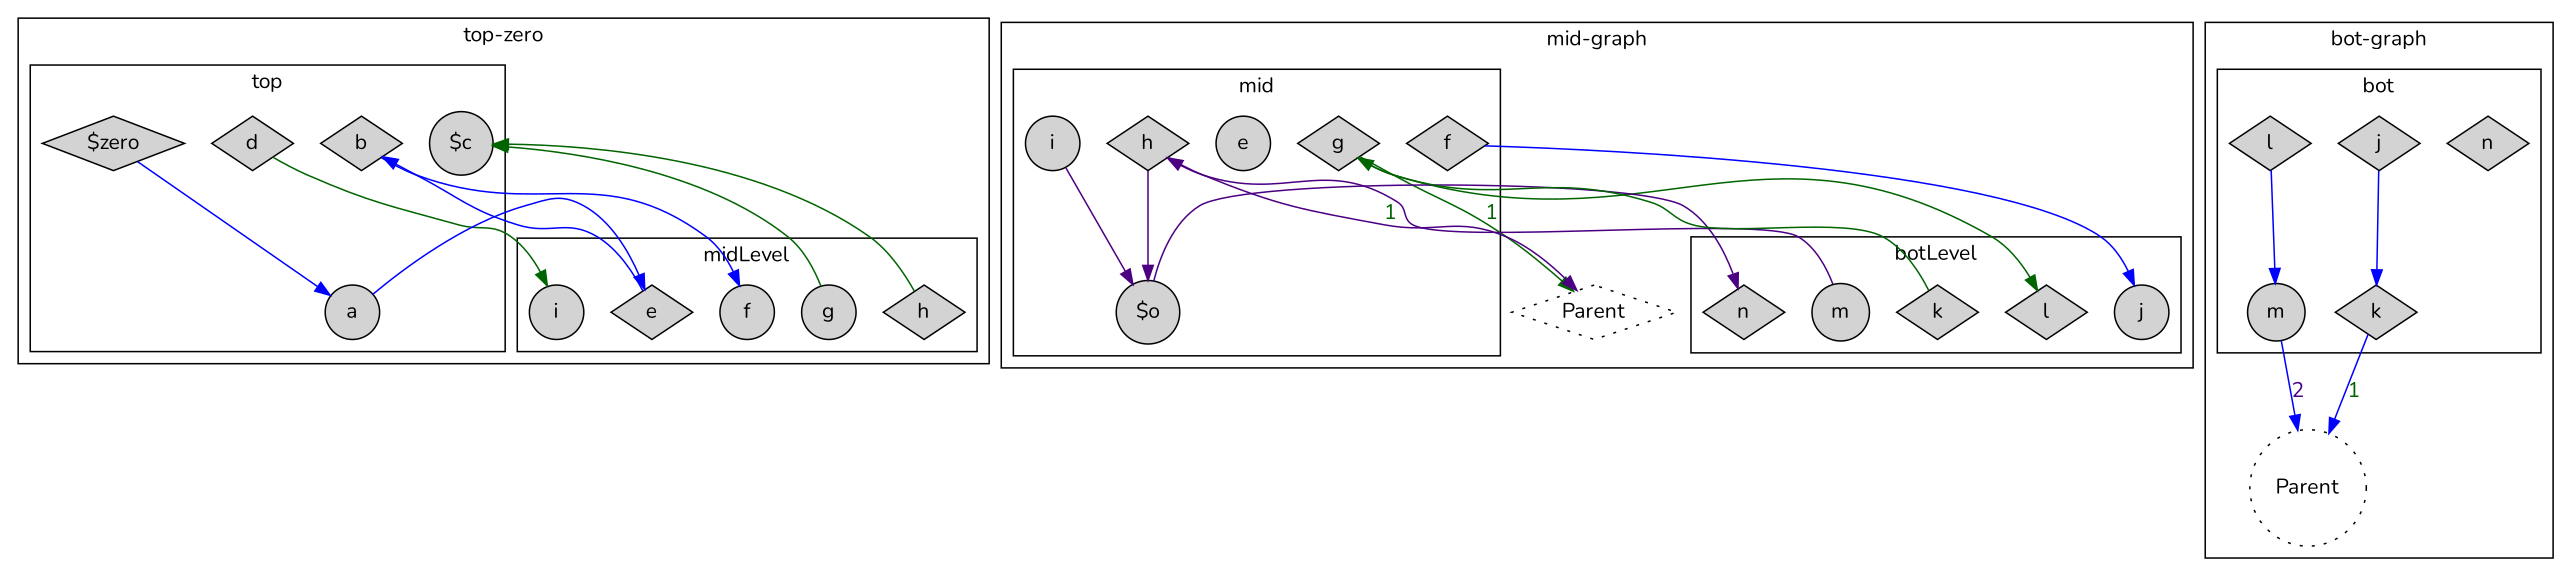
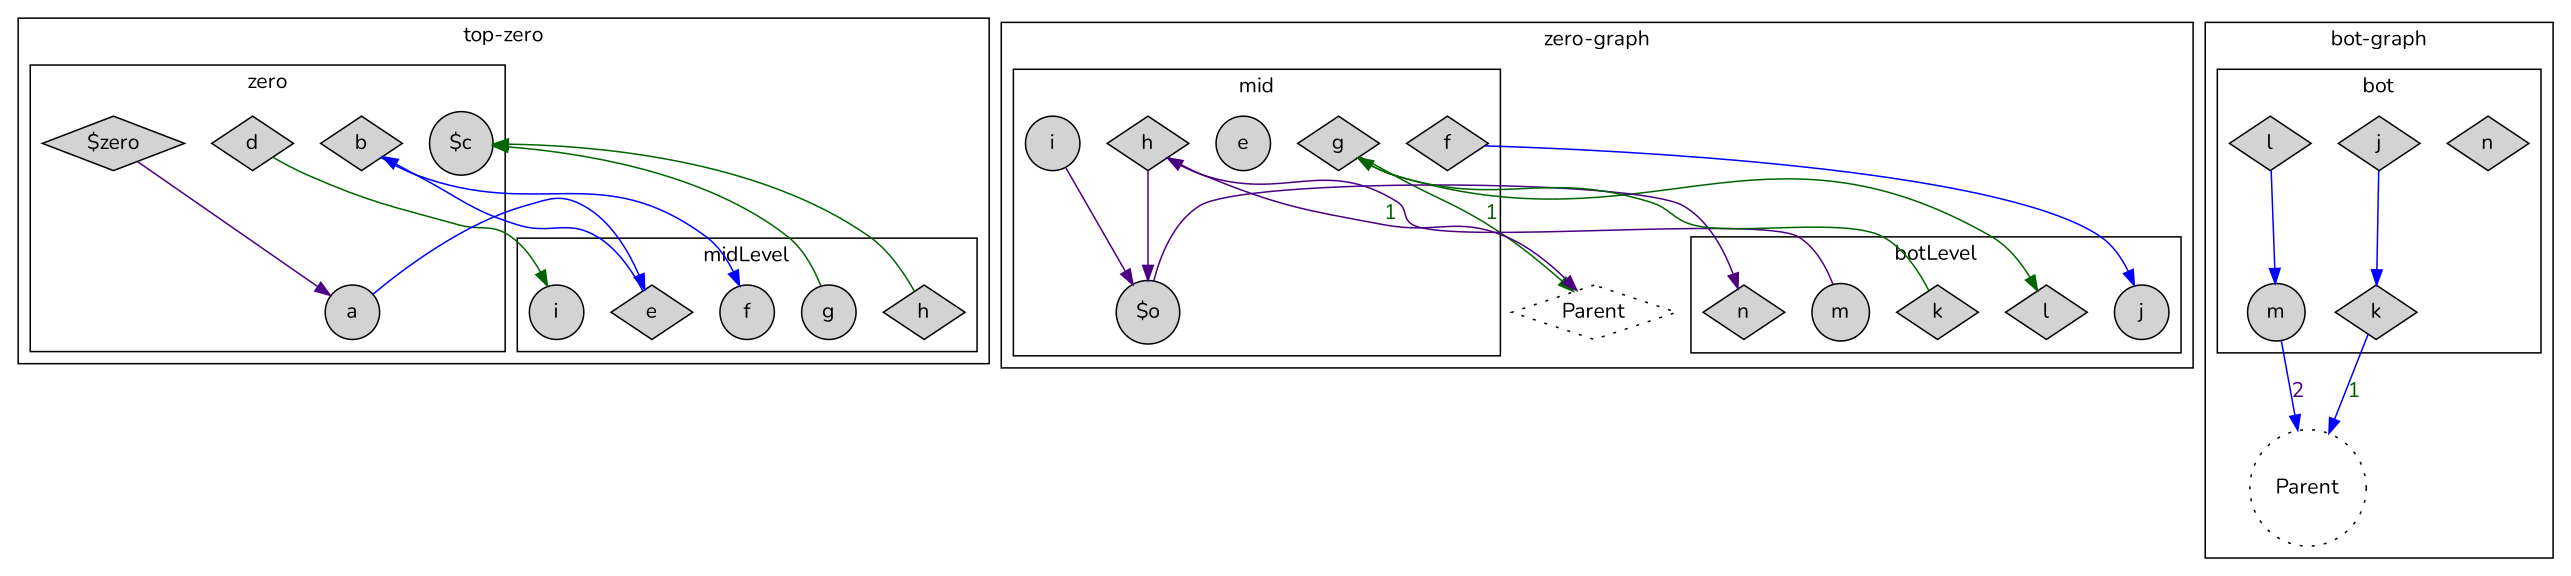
  digraph {
    fontname=Nunito
    node [fontname=Nunito shape=diamond style=filled]
    edge [color=blue fontname=Nunito]
    n1 [label=d]
    n2 [label=b]
    n3 [label=a shape=circle]
    n4 [label="$c" shape=circle]
    n5 [label="$zero"]
    n6 [label=f shape=circle]
    n7 [label=g shape=circle]
    n8 [label=e]
    n9 [label=h]
    n10 [label=i shape=circle]
    n11 [label=f]
    n12 [label=g]
    n13 [label=e shape=circle]
    n14 [label=h]
    n15 [label=i shape=circle]
    n16 [label="$o" shape=circle]
    n17 [label=n]
    n18 [label=l]
    n19 [label=m shape=circle]
    n20 [label=j shape=circle]
    n21 [label=k]
    n22 [label=Parent style=dotted]
    n23 [label=n]
    n24 [label=l]
    n25 [label=m shape=circle]
    n26 [label=j]
    n27 [label=k]
    n28 [label=Parent shape=circle style=dotted]
    subgraph cluster_1 {
      color=black
      label="top-zero"
      subgraph cluster_2 {
        color=black
-       label=top
+       label=zero
        n1
        n2
        n3
        n4
        n5
      }
      subgraph cluster_3 {
        color=black
        label=midLevel
        n6
        n7
        n8
        n9
        n10
      }
    }
    subgraph cluster_4 {
      color=black
-     label="mid-graph"
+     label="zero-graph"
      n22
      subgraph cluster_5 {
        color=black
        label=mid
        n11
        n12
        n13
        n14
        n15
        n16
      }
      subgraph cluster_6 {
        color=black
        label=botLevel
        n17
        n18
        n19
        n20
        n21
      }
    }
    subgraph cluster_7 {
      color=black
      label="bot-graph"
      n28
      subgraph cluster_8 {
        color=black
        label=bot
        n23
        n24
        n25
        n26
        n27
      }
    }
    n1 -> n10 [color=darkgreen]
    n2 -> n6
    n3 -> n8
-   n5 -> n3
+   n5 -> n3 [color=indigo]
    n7 -> n4 [color=darkgreen]
    n8 -> n2
    n9 -> n4 [color=darkgreen]
    n11 -> n20
    n12 -> n18 [color=darkgreen]
    n12 -> n22 [color=darkgreen fontcolor=darkgreen label=1]
    n14 -> n16 [color=indigo]
    n14 -> n22 [color=indigo fontcolor=darkgreen label=1]
    n15 -> n16 [color=indigo]
    n16 -> n17 [color=indigo]
    n19 -> n14 [color=indigo]
    n21 -> n12 [color=darkgreen]
    n24 -> n25
    n25 -> n28 [fontcolor=indigo label=2]
    n26 -> n27
    n27 -> n28 [fontcolor=darkgreen label=1]
  }
